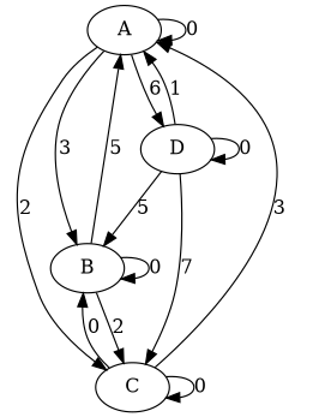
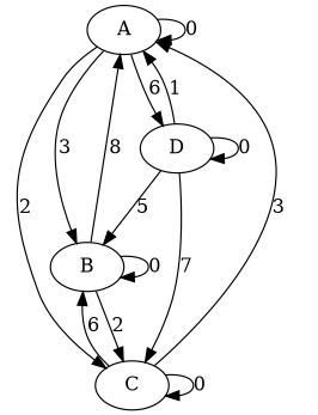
  digraph {
    A
    B
    C
    D
    A -> A [label=0]
    A -> B [label=3]
    A -> C [label=2]
    A -> D [label=6]
-   B -> A [label=5]
+   B -> A [label=8]
    B -> B [label=0]
    B -> C [label=2]
    C -> A [label=3]
-   C -> B [label=0]
+   C -> B [label=6]
    C -> C [label=0]
    D -> A [label=1]
    D -> B [label=5]
    D -> C [label=7]
    D -> D [label=0]
  }
